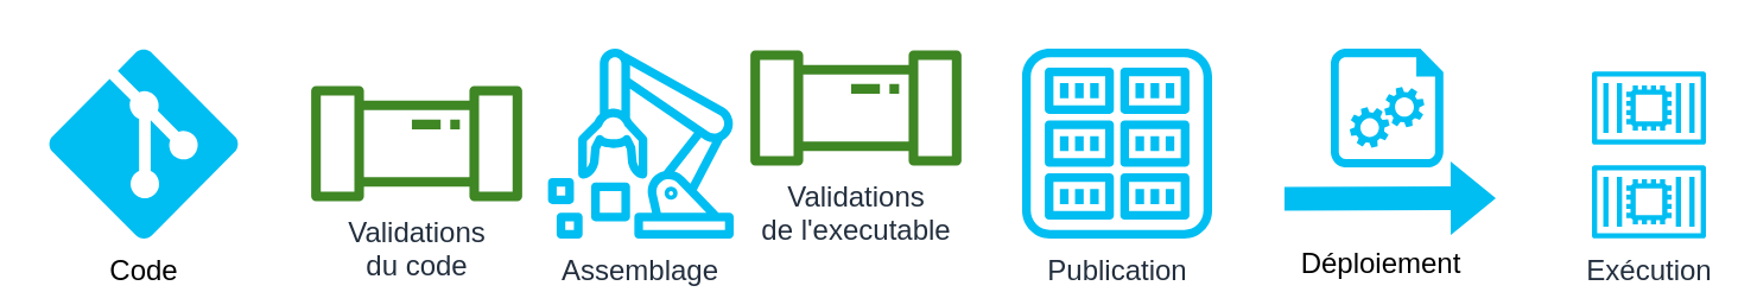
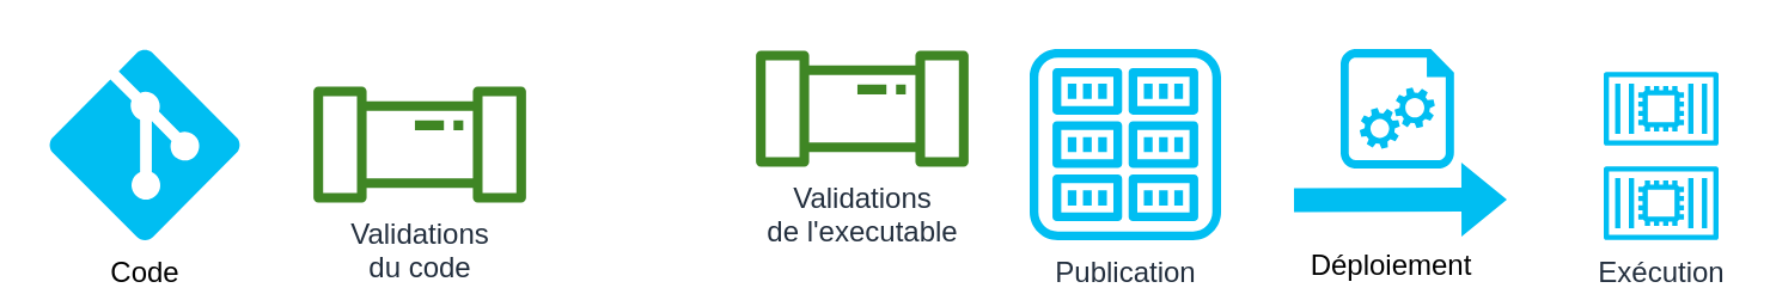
  <mxCell id="0" />
  <mxCell id="1" parent="0" />
  <mxCell id="2" value="Validations &lt;br&gt;du code" style="sketch=0;outlineConnect=0;fontColor=#232F3E;gradientColor=none;fillColor=#3F8624;strokeColor=none;dashed=0;verticalLabelPosition=bottom;verticalAlign=top;align=center;html=1;fontSize=12;fontStyle=0;aspect=fixed;pointerEvents=1;shape=mxgraph.aws4.iot_analytics_pipeline;" vertex="1" parent="1"><mxGeometry x="130" y="35.77" width="90" height="48.47" as="geometry" /></mxCell>
  <mxCell id="3" value="Code" style="verticalLabelPosition=bottom;html=1;verticalAlign=top;align=center;strokeColor=none;fillColor=#00BEF2;shape=mxgraph.azure.git_repository;" vertex="1" parent="1"><mxGeometry x="20" y="20" width="80" height="80" as="geometry" /></mxCell>
- <mxCell id="4" value="Assemblage" style="sketch=0;outlineConnect=0;fontColor=#232F3E;gradientColor=none;fillColor=#00BEF2;strokeColor=none;dashed=0;verticalLabelPosition=bottom;verticalAlign=top;align=center;html=1;fontSize=12;fontStyle=0;aspect=fixed;pointerEvents=1;shape=mxgraph.aws4.iot_sitewise_asset;" vertex="1" parent="1"><mxGeometry x="230" y="20" width="78.97" height="80" as="geometry" /></mxCell>
  <mxCell id="5" value="Validations&lt;br&gt;de l'executable" style="sketch=0;outlineConnect=0;fontColor=#232F3E;gradientColor=none;fillColor=#3F8624;strokeColor=none;dashed=0;verticalLabelPosition=bottom;verticalAlign=top;align=center;html=1;fontSize=12;fontStyle=0;aspect=fixed;pointerEvents=1;shape=mxgraph.aws4.iot_analytics_pipeline;" vertex="1" parent="1"><mxGeometry x="315" y="20.77" width="90" height="48.47" as="geometry" /></mxCell>
  <mxCell id="6" value="Publication" style="sketch=0;outlineConnect=0;fontColor=#232F3E;gradientColor=none;fillColor=#00BEF2;strokeColor=none;dashed=0;verticalLabelPosition=bottom;verticalAlign=top;align=center;html=1;fontSize=12;fontStyle=0;aspect=fixed;pointerEvents=1;shape=mxgraph.aws4.registry;" vertex="1" parent="1"><mxGeometry x="430" y="20" width="80" height="80" as="geometry" /></mxCell>
  <mxCell id="7" value="" style="verticalLabelPosition=bottom;html=1;verticalAlign=top;align=center;strokeColor=none;fillColor=#00BEF2;shape=mxgraph.azure.startup_task;pointerEvents=1;" vertex="1" parent="1"><mxGeometry x="560" y="20" width="47.5" height="50" as="geometry" /></mxCell>
  <mxCell id="8" value="" style="shape=flexArrow;endArrow=classic;html=1;rounded=0;fillColor=#00BEF2;strokeColor=none;" edge="1" parent="1"><mxGeometry width="50" height="50" relative="1" as="geometry"><mxPoint x="540" y="83.24" as="sourcePoint" /><mxPoint x="630" y="83" as="targetPoint" /></mxGeometry></mxCell>
  <mxCell id="9" value="&lt;font style=&quot;font-size: 12px;&quot;&gt;Déploiement&lt;/font&gt;" style="edgeLabel;html=1;align=center;verticalAlign=middle;resizable=0;points=[];" vertex="1" connectable="0" parent="8"><mxGeometry x="-0.556" y="-3" relative="1" as="geometry"><mxPoint x="20" y="24" as="offset" /></mxGeometry></mxCell>
  <mxCell id="10" value="" style="sketch=0;outlineConnect=0;fontColor=#232F3E;gradientColor=none;fillColor=#00BEF2;strokeColor=none;dashed=0;verticalLabelPosition=bottom;verticalAlign=top;align=center;html=1;fontSize=12;fontStyle=0;aspect=fixed;pointerEvents=1;shape=mxgraph.aws4.container_2;" vertex="1" parent="1"><mxGeometry x="670" y="29.5" width="48" height="31" as="geometry" /></mxCell>
  <mxCell id="11" value="Exécution" style="sketch=0;outlineConnect=0;fontColor=#232F3E;gradientColor=none;fillColor=#00BEF2;strokeColor=none;dashed=0;verticalLabelPosition=bottom;verticalAlign=top;align=center;html=1;fontSize=12;fontStyle=0;aspect=fixed;pointerEvents=1;shape=mxgraph.aws4.container_2;" vertex="1" parent="1"><mxGeometry x="670" y="69" width="48" height="31" as="geometry" /></mxCell>
